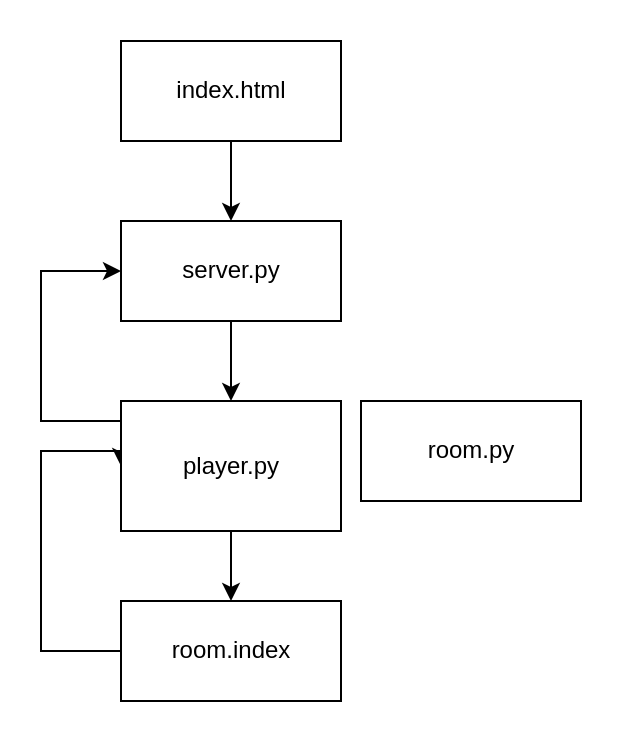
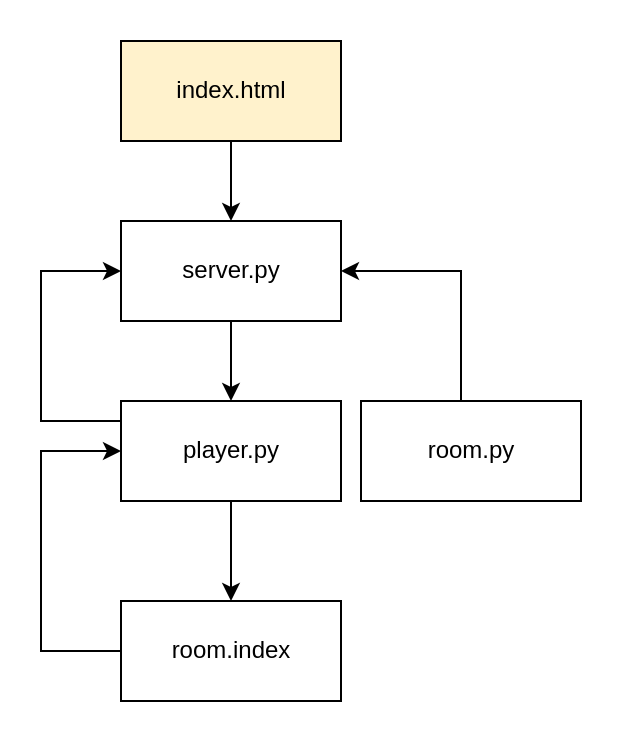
  <mxCell id="0" />
  <mxCell id="1" parent="0" />
  <mxCell id="2" style="edgeStyle=orthogonalEdgeStyle;rounded=0;orthogonalLoop=1;jettySize=auto;html=1;entryX=0.5;entryY=0;entryDx=0;entryDy=0;" edge="1" parent="1" source="3" target="7"><mxGeometry relative="1" as="geometry" /></mxCell>
- <mxCell id="3" value="index.html" style="html=1;" vertex="1" parent="1"><mxGeometry x="60" y="20" width="110" height="50" as="geometry" /></mxCell>
+ <mxCell id="3" value="index.html" style="html=1;fillColor=#fff2cc;" vertex="1" parent="1"><mxGeometry x="60" y="20" width="110" height="50" as="geometry" /></mxCell>
  <mxCell id="4" style="edgeStyle=orthogonalEdgeStyle;rounded=0;orthogonalLoop=1;jettySize=auto;html=1;entryX=0;entryY=0.5;entryDx=0;entryDy=0;" edge="1" parent="1" source="5" target="10"><mxGeometry relative="1" as="geometry"><mxPoint x="50" y="230" as="targetPoint" /><Array as="points"><mxPoint x="20" y="325" /><mxPoint x="20" y="225" /></Array></mxGeometry></mxCell>
  <mxCell id="5" value="room.index&lt;br&gt;" style="html=1;" vertex="1" parent="1"><mxGeometry x="60" y="300" width="110" height="50" as="geometry" /></mxCell>
  <mxCell id="6" value="" style="edgeStyle=orthogonalEdgeStyle;rounded=0;orthogonalLoop=1;jettySize=auto;html=1;" edge="1" parent="1" source="7" target="10"><mxGeometry relative="1" as="geometry" /></mxCell>
  <mxCell id="7" value="server.py" style="html=1;" vertex="1" parent="1"><mxGeometry x="60" y="110" width="110" height="50" as="geometry" /></mxCell>
  <mxCell id="8" style="edgeStyle=orthogonalEdgeStyle;rounded=0;orthogonalLoop=1;jettySize=auto;html=1;entryX=0;entryY=0.5;entryDx=0;entryDy=0;" edge="1" parent="1" source="10" target="7"><mxGeometry relative="1" as="geometry"><mxPoint x="10" y="130" as="targetPoint" /><Array as="points"><mxPoint x="20" y="210" /><mxPoint x="20" y="135" /></Array></mxGeometry></mxCell>
  <mxCell id="9" value="" style="edgeStyle=orthogonalEdgeStyle;rounded=0;orthogonalLoop=1;jettySize=auto;html=1;" edge="1" parent="1" source="10" target="5"><mxGeometry relative="1" as="geometry" /></mxCell>
- <mxCell id="10" value="player.py" style="html=1;" vertex="1" parent="1"><mxGeometry x="60" y="200" width="110" height="65" as="geometry" /></mxCell>
+ <mxCell id="10" value="player.py" style="html=1;" vertex="1" parent="1"><mxGeometry x="60" y="200" width="110" height="50" as="geometry" /></mxCell>
+ <mxCell id="11" style="edgeStyle=orthogonalEdgeStyle;rounded=0;orthogonalLoop=1;jettySize=auto;html=1;entryX=1;entryY=0.5;entryDx=0;entryDy=0;" edge="1" parent="1" source="12" target="7"><mxGeometry relative="1" as="geometry"><Array as="points"><mxPoint x="230" y="135" /></Array></mxGeometry></mxCell>
  <mxCell id="12" value="room.py" style="html=1;" vertex="1" parent="1"><mxGeometry x="180" y="200" width="110" height="50" as="geometry" /></mxCell>
